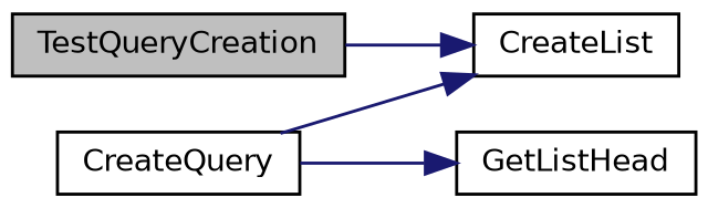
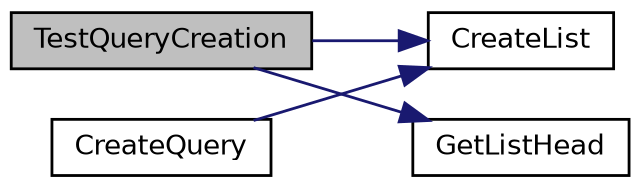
  digraph {
    rankdir=LR
    node [color=black fillcolor=white fontname=Helvetica fontsize=10 shape=record style=filled]
    edge [color=midnightblue fontname=Helvetica fontsize=10 labelfontname=Helvetica labelfontsize=10 style=solid]
    n1 [fillcolor=grey75 fontcolor=black height=0.2 label=TestQueryCreation width=0.4]
    n2 [height=0.2 label=CreateList width=0.4]
    n3 [height=0.2 label=CreateQuery width=0.4]
    n4 [height=0.2 label=GetListHead width=0.4]
    n1 -> n2
    n3 -> n2
-   n3 -> n4
+   n1 -> n4
  }
